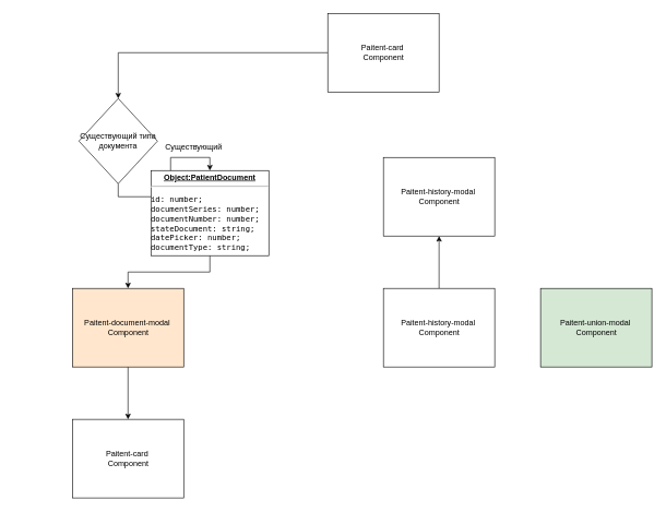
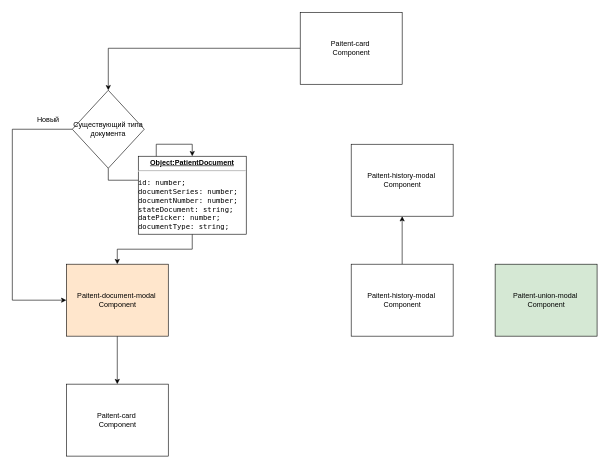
  <mxCell id="0" />
  <mxCell id="1" parent="0" />
  <mxCell id="2" style="edgeStyle=orthogonalEdgeStyle;rounded=0;orthogonalLoop=1;jettySize=auto;html=1;entryX=0.5;entryY=0;entryDx=0;entryDy=0;" edge="1" parent="1" source="3" target="13"><mxGeometry relative="1" as="geometry"><mxPoint x="400" y="160" as="targetPoint" /></mxGeometry></mxCell>
  <mxCell id="3" value="Paitent-card&amp;nbsp;&lt;br&gt;Component&lt;br&gt;" style="html=1;" vertex="1" parent="1"><mxGeometry x="500" y="20" width="170" height="120" as="geometry" /></mxCell>
  <mxCell id="4" value="" style="edgeStyle=orthogonalEdgeStyle;rounded=0;orthogonalLoop=1;jettySize=auto;html=1;" edge="1" parent="1" source="5" target="6"><mxGeometry relative="1" as="geometry" /></mxCell>
  <mxCell id="5" value="Paitent-document-modal&amp;nbsp;&lt;br&gt;Component&lt;br&gt;" style="html=1;fillColor=#ffe6cc;" vertex="1" parent="1"><mxGeometry x="110" y="440" width="170" height="120" as="geometry" /></mxCell>
  <mxCell id="6" value="Paitent-card&amp;nbsp;&lt;br&gt;Component&lt;br&gt;" style="html=1;" vertex="1" parent="1"><mxGeometry x="110" y="640" width="170" height="120" as="geometry" /></mxCell>
  <mxCell id="7" value="" style="edgeStyle=orthogonalEdgeStyle;rounded=0;orthogonalLoop=1;jettySize=auto;html=1;" edge="1" parent="1" source="8" target="9"><mxGeometry relative="1" as="geometry" /></mxCell>
  <mxCell id="8" value="Paitent-history-modal&amp;nbsp;&lt;br&gt;Component&lt;br&gt;" style="html=1;" vertex="1" parent="1"><mxGeometry x="585" y="440" width="170" height="120" as="geometry" /></mxCell>
  <mxCell id="9" value="Paitent-history-modal&amp;nbsp;&lt;br&gt;Component&lt;br&gt;" style="html=1;" vertex="1" parent="1"><mxGeometry x="585" y="240" width="170" height="120" as="geometry" /></mxCell>
  <mxCell id="10" value="Paitent-union-modal&amp;nbsp;&lt;br&gt;Component&lt;br&gt;" style="html=1;fillColor=#d5e8d4;" vertex="1" parent="1"><mxGeometry x="825" y="440" width="170" height="120" as="geometry" /></mxCell>
+ <mxCell id="11" style="edgeStyle=orthogonalEdgeStyle;rounded=0;orthogonalLoop=1;jettySize=auto;html=1;entryX=0;entryY=0.5;entryDx=0;entryDy=0;" edge="1" parent="1" source="13" target="5"><mxGeometry relative="1" as="geometry"><mxPoint x="30" y="510" as="targetPoint" /><Array as="points"><mxPoint x="20" y="215" /><mxPoint x="20" y="500" /></Array></mxGeometry></mxCell>
  <mxCell id="12" style="edgeStyle=orthogonalEdgeStyle;rounded=0;orthogonalLoop=1;jettySize=auto;html=1;" edge="1" parent="1" source="13" target="17"><mxGeometry relative="1" as="geometry"><mxPoint x="380" y="215" as="targetPoint" /></mxGeometry></mxCell>
  <mxCell id="13" value="Существующий типа документа&lt;br&gt;" style="rhombus;whiteSpace=wrap;html=1;" vertex="1" parent="1"><mxGeometry x="120" y="150" width="120" height="130" as="geometry" /></mxCell>
- <mxCell id="14" value="Существующий" style="text;html=1;strokeColor=none;fillColor=none;align=center;verticalAlign=middle;whiteSpace=wrap;rounded=0;" vertex="1" parent="1"><mxGeometry x="247.5" y="215" width="95" height="20" as="geometry" /></mxCell>
+ <mxCell id="15" value="Новый" style="text;html=1;strokeColor=none;fillColor=none;align=center;verticalAlign=middle;whiteSpace=wrap;rounded=0;" vertex="1" parent="1"><mxGeometry x="60" y="190" width="40" height="20" as="geometry" /></mxCell>
  <mxCell id="16" style="edgeStyle=orthogonalEdgeStyle;rounded=0;orthogonalLoop=1;jettySize=auto;html=1;" edge="1" parent="1" source="17" target="5"><mxGeometry relative="1" as="geometry" /></mxCell>
  <mxCell id="17" value="&lt;p style=&quot;margin: 0px ; margin-top: 4px ; text-align: center ; text-decoration: underline&quot;&gt;&lt;b&gt;Object:PatientDocument&lt;/b&gt;&lt;/p&gt;&lt;hr&gt;&lt;pre&gt;&lt;span&gt;id&lt;/span&gt;&lt;span&gt;: &lt;/span&gt;&lt;span&gt;number&lt;/span&gt;&lt;span&gt;;&lt;br&gt;&lt;/span&gt;&lt;span&gt;documentSeries&lt;/span&gt;&lt;span&gt;: &lt;/span&gt;&lt;span&gt;number&lt;/span&gt;&lt;span&gt;;&lt;br&gt;&lt;/span&gt;&lt;span&gt;documentNumber&lt;/span&gt;&lt;span&gt;: &lt;/span&gt;&lt;span&gt;number&lt;/span&gt;&lt;span&gt;;&lt;br&gt;&lt;/span&gt;&lt;span&gt;stateDocument&lt;/span&gt;&lt;span&gt;: &lt;/span&gt;&lt;span&gt;string&lt;/span&gt;&lt;span&gt;;&lt;br&gt;&lt;/span&gt;&lt;span&gt;datePicker&lt;/span&gt;&lt;span&gt;: &lt;/span&gt;&lt;span&gt;number&lt;/span&gt;&lt;span&gt;;&lt;br&gt;&lt;/span&gt;&lt;span&gt;documentType&lt;/span&gt;&lt;span&gt;: &lt;/span&gt;&lt;span&gt;string&lt;/span&gt;&lt;span&gt;;&lt;/span&gt;&lt;/pre&gt;" style="verticalAlign=top;align=left;overflow=fill;fontSize=12;fontFamily=Helvetica;html=1;" vertex="1" parent="1"><mxGeometry x="230" y="260" width="180" height="130" as="geometry" /></mxCell>
